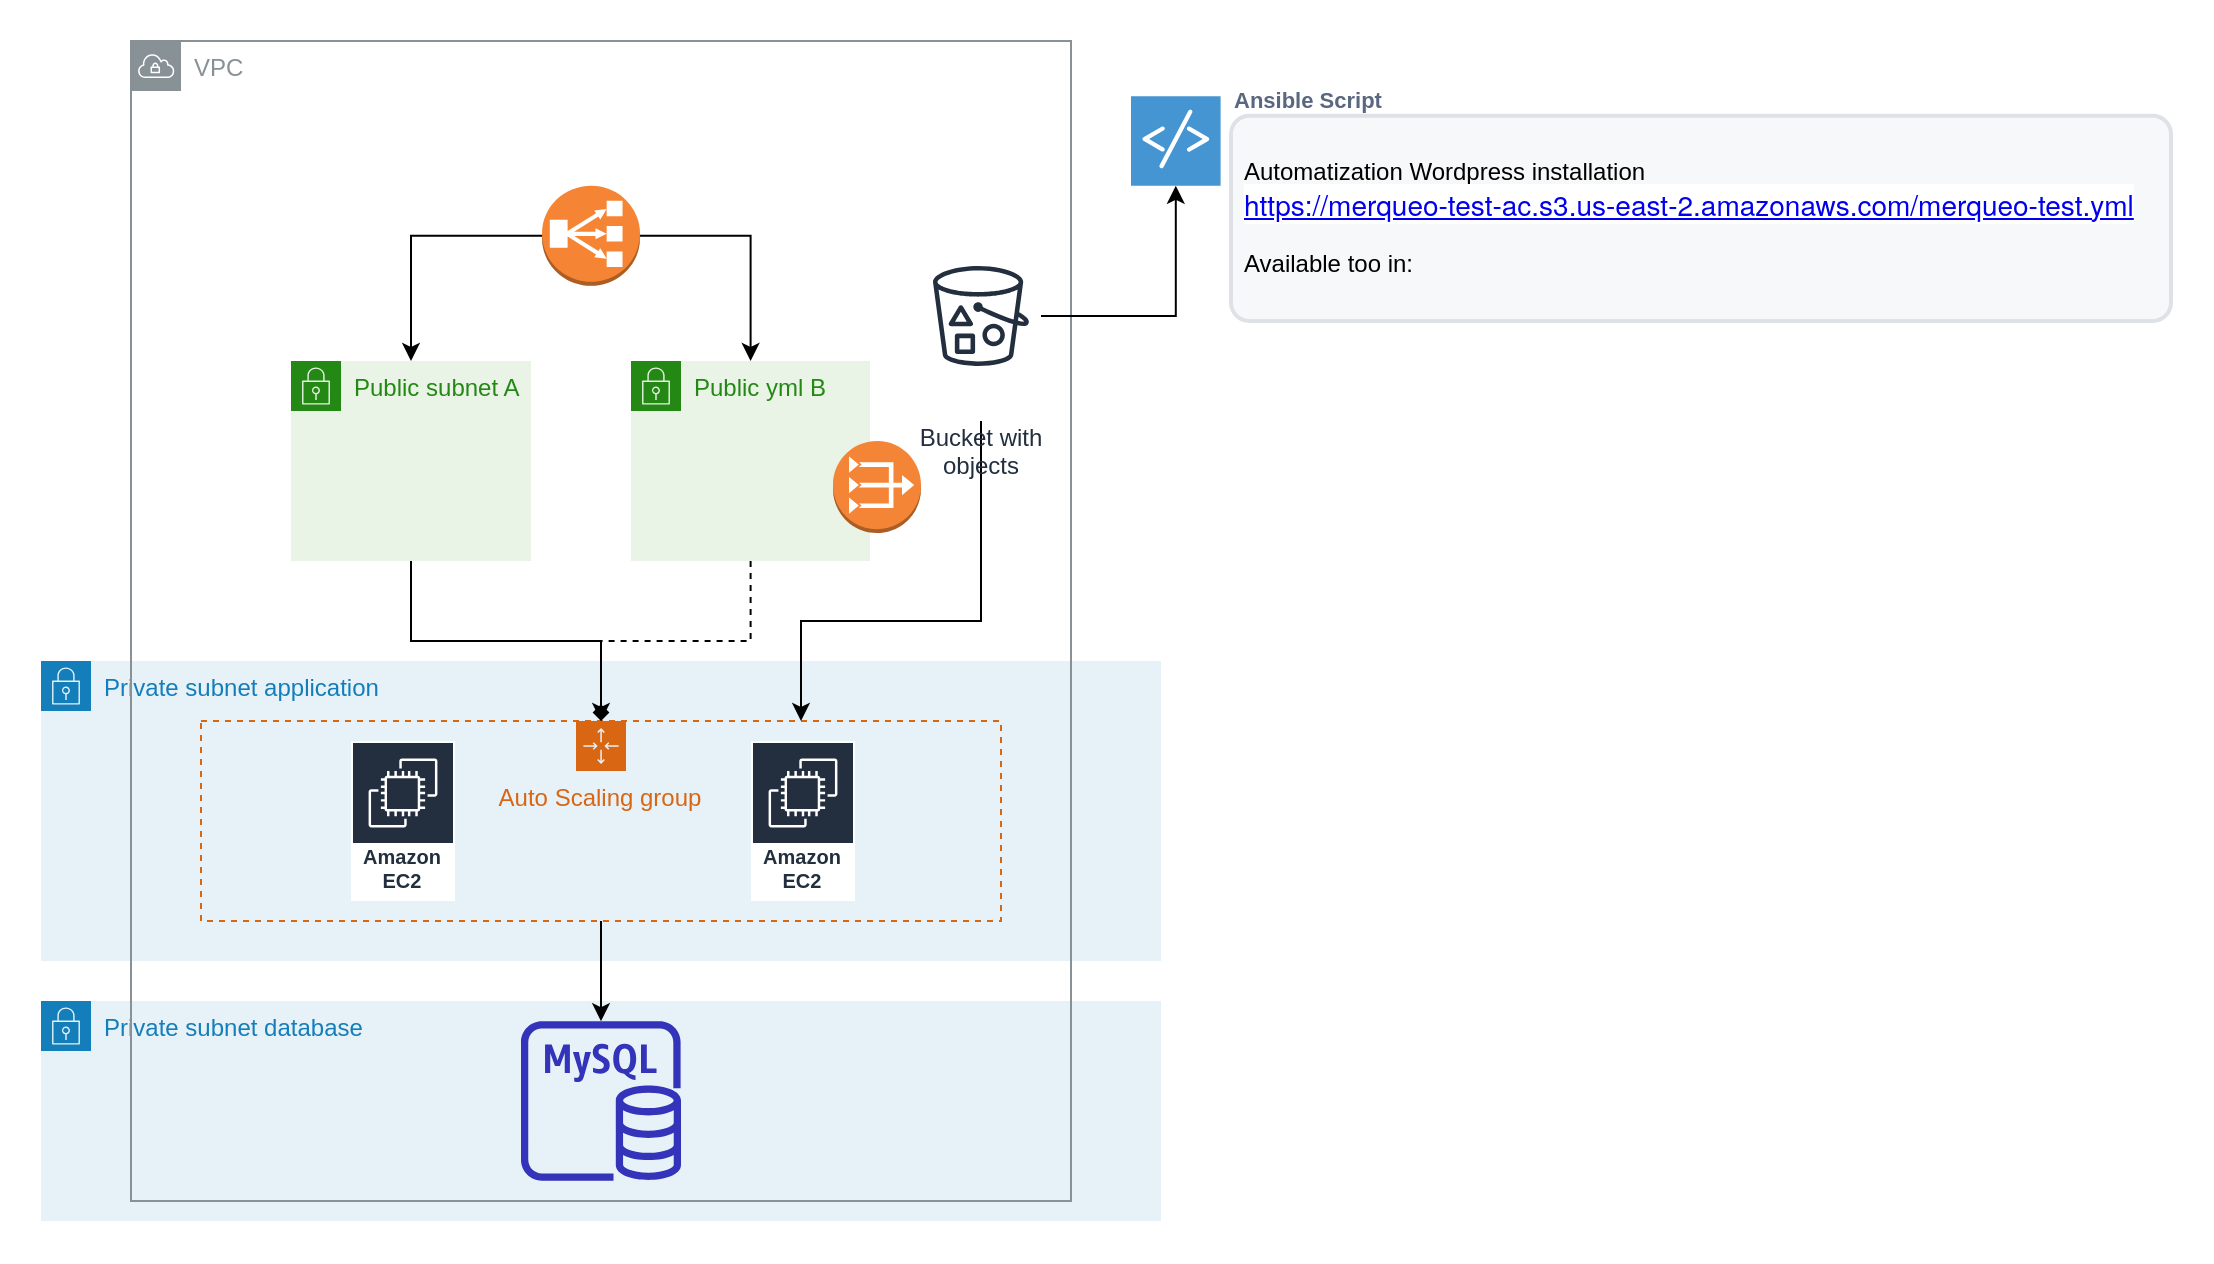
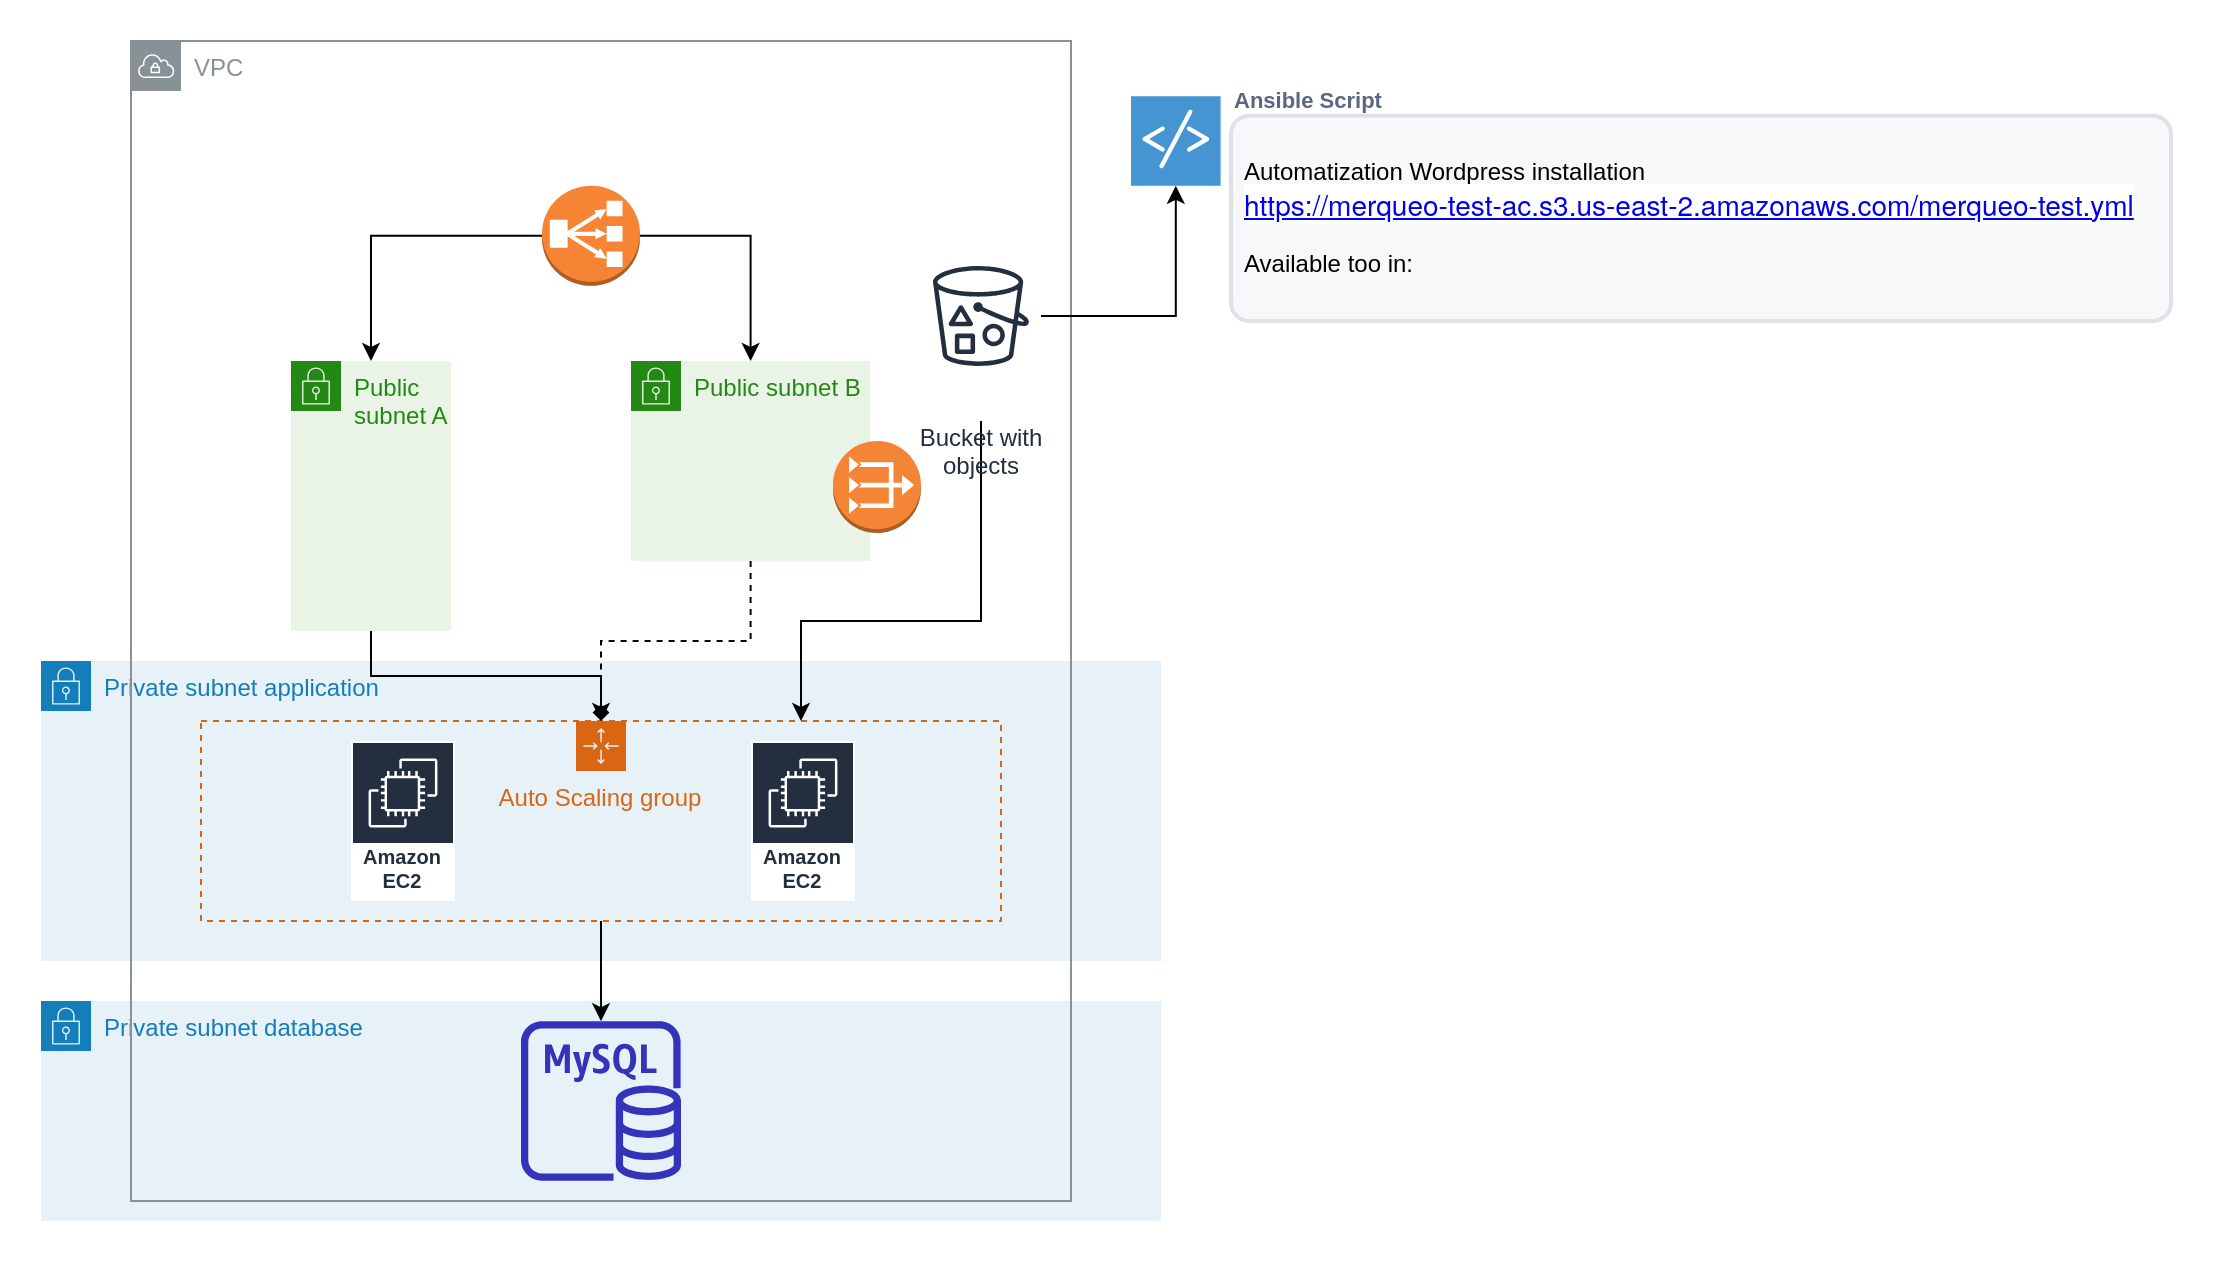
  <mxCell id="0" />
  <mxCell id="1" parent="0" />
  <mxCell id="2" value="Private subnet database" style="points=[[0,0],[0.25,0],[0.5,0],[0.75,0],[1,0],[1,0.25],[1,0.5],[1,0.75],[1,1],[0.75,1],[0.5,1],[0.25,1],[0,1],[0,0.75],[0,0.5],[0,0.25]];outlineConnect=0;gradientColor=none;html=1;whiteSpace=wrap;fontSize=12;fontStyle=0;shape=mxgraph.aws4.group;grIcon=mxgraph.aws4.group_security_group;grStroke=0;strokeColor=#147EBA;fillColor=#E6F2F8;verticalAlign=top;align=left;spacingLeft=30;fontColor=#147EBA;dashed=0;" vertex="1" parent="1"><mxGeometry x="20" y="500" width="560" height="110" as="geometry" /></mxCell>
  <mxCell id="3" value="Private subnet application" style="points=[[0,0],[0.25,0],[0.5,0],[0.75,0],[1,0],[1,0.25],[1,0.5],[1,0.75],[1,1],[0.75,1],[0.5,1],[0.25,1],[0,1],[0,0.75],[0,0.5],[0,0.25]];outlineConnect=0;gradientColor=none;html=1;whiteSpace=wrap;fontSize=12;fontStyle=0;shape=mxgraph.aws4.group;grIcon=mxgraph.aws4.group_security_group;grStroke=0;strokeColor=#147EBA;fillColor=#E6F2F8;verticalAlign=top;align=left;spacingLeft=30;fontColor=#147EBA;dashed=0;" vertex="1" parent="1"><mxGeometry x="20" y="330" width="560" height="150" as="geometry" /></mxCell>
  <mxCell id="4" value="VPC" style="outlineConnect=0;gradientColor=none;html=1;whiteSpace=wrap;fontSize=12;fontStyle=0;shape=mxgraph.aws4.group;grIcon=mxgraph.aws4.group_vpc;strokeColor=#879196;fillColor=none;verticalAlign=top;align=left;spacingLeft=30;fontColor=#879196;dashed=0;" vertex="1" parent="1"><mxGeometry x="65" y="20" width="470" height="580" as="geometry" /></mxCell>
  <mxCell id="5" value="" style="outlineConnect=0;fontColor=#232F3E;gradientColor=none;fillColor=#3334B9;strokeColor=none;dashed=0;verticalLabelPosition=bottom;verticalAlign=top;align=center;html=1;fontSize=12;fontStyle=0;aspect=fixed;pointerEvents=1;shape=mxgraph.aws4.rds_mysql_instance;" vertex="1" parent="1"><mxGeometry x="260" y="510" width="80" height="80" as="geometry" /></mxCell>
  <mxCell id="6" style="edgeStyle=orthogonalEdgeStyle;rounded=0;orthogonalLoop=1;jettySize=auto;html=1;exitX=0.5;exitY=1;exitDx=0;exitDy=0;" edge="1" parent="1" source="7" target="5"><mxGeometry relative="1" as="geometry" /></mxCell>
  <mxCell id="7" value="Auto Scaling group" style="points=[[0,0],[0.25,0],[0.5,0],[0.75,0],[1,0],[1,0.25],[1,0.5],[1,0.75],[1,1],[0.75,1],[0.5,1],[0.25,1],[0,1],[0,0.75],[0,0.5],[0,0.25]];outlineConnect=0;gradientColor=none;html=1;whiteSpace=wrap;fontSize=12;fontStyle=0;shape=mxgraph.aws4.groupCenter;grIcon=mxgraph.aws4.group_auto_scaling_group;grStroke=1;strokeColor=#D86613;fillColor=none;verticalAlign=top;align=center;fontColor=#D86613;dashed=1;spacingTop=25;" vertex="1" parent="1"><mxGeometry x="100" y="360" width="400" height="100" as="geometry" /></mxCell>
  <mxCell id="8" style="edgeStyle=orthogonalEdgeStyle;rounded=0;orthogonalLoop=1;jettySize=auto;html=1;" edge="1" parent="1" source="10" target="12"><mxGeometry relative="1" as="geometry" /></mxCell>
  <mxCell id="9" style="edgeStyle=orthogonalEdgeStyle;rounded=0;orthogonalLoop=1;jettySize=auto;html=1;entryX=0.75;entryY=0;entryDx=0;entryDy=0;" edge="1" parent="1" target="7"><mxGeometry relative="1" as="geometry"><mxPoint x="490" y="210" as="sourcePoint" /><mxPoint x="393" y="280" as="targetPoint" /><Array as="points"><mxPoint x="490" y="310" /><mxPoint x="400" y="310" /></Array></mxGeometry></mxCell>
  <mxCell id="10" value="Bucket with&#10;objects" style="outlineConnect=0;fontColor=#232F3E;gradientColor=none;strokeColor=#232F3E;fillColor=#ffffff;dashed=0;verticalLabelPosition=bottom;verticalAlign=top;align=center;html=1;fontSize=12;fontStyle=0;aspect=fixed;shape=mxgraph.aws4.resourceIcon;resIcon=mxgraph.aws4.bucket_with_objects;" vertex="1" parent="1"><mxGeometry x="460" y="110" width="60" height="95" as="geometry" /></mxCell>
  <mxCell id="11" value="Amazon EC2" style="outlineConnect=0;fontColor=#232F3E;gradientColor=none;strokeColor=#ffffff;fillColor=#232F3E;dashed=0;verticalLabelPosition=middle;verticalAlign=bottom;align=center;html=1;whiteSpace=wrap;fontSize=10;fontStyle=1;spacing=3;shape=mxgraph.aws4.productIcon;prIcon=mxgraph.aws4.ec2;" vertex="1" parent="1"><mxGeometry x="375" y="370" width="52" height="80" as="geometry" /></mxCell>
  <mxCell id="12" value="" style="shadow=0;dashed=0;html=1;strokeColor=none;fillColor=#4495D1;labelPosition=center;verticalLabelPosition=bottom;verticalAlign=top;align=center;outlineConnect=0;shape=mxgraph.veeam.script;" vertex="1" parent="1"><mxGeometry x="565" y="47.6" width="44.8" height="44.8" as="geometry" /></mxCell>
  <mxCell id="13" value="Ansible Script" style="fillColor=none;strokeColor=none;html=1;fontSize=11;fontStyle=0;align=left;fontColor=#596780;fontStyle=1;fontSize=11" vertex="1" parent="1"><mxGeometry x="615" y="40" width="240" height="20" as="geometry" /></mxCell>
  <mxCell id="14" value="Automatization Wordpress installation&lt;br&gt;&lt;a href=&quot;https://merqueo-test-ac.s3.us-east-2.amazonaws.com/merqueo-test.yml&quot; style=&quot;background-color: rgb(255 , 255 , 255) ; font-family: &amp;#34;amazon ember&amp;#34; , &amp;#34;helvetica neue&amp;#34; , &amp;#34;roboto&amp;#34; , &amp;#34;arial&amp;#34; , sans-serif ; font-size: 14px&quot;&gt;https://merqueo-test-ac.s3.us-east-2.amazonaws.com/merqueo-test.yml&lt;/a&gt;&lt;br&gt;&lt;br&gt;Available too in:&amp;nbsp;&lt;br&gt;" style="rounded=1;arcSize=9;fillColor=#F7F8F9;align=left;spacingLeft=5;strokeColor=#DEE1E6;html=1;strokeWidth=2;fontSize=12" vertex="1" parent="1"><mxGeometry x="615" y="57.4" width="470" height="102.6" as="geometry" /></mxCell>
  <mxCell id="15" style="edgeStyle=orthogonalEdgeStyle;rounded=0;orthogonalLoop=1;jettySize=auto;html=1;" edge="1" parent="1" source="17" target="20"><mxGeometry relative="1" as="geometry" /></mxCell>
  <mxCell id="16" style="edgeStyle=orthogonalEdgeStyle;rounded=0;orthogonalLoop=1;jettySize=auto;html=1;exitX=1;exitY=0.5;exitDx=0;exitDy=0;exitPerimeter=0;" edge="1" parent="1" source="17" target="22"><mxGeometry relative="1" as="geometry" /></mxCell>
  <mxCell id="17" value="" style="outlineConnect=0;dashed=0;verticalLabelPosition=bottom;verticalAlign=top;align=center;html=1;shape=mxgraph.aws3.classic_load_balancer;fillColor=#F58534;gradientColor=none;" vertex="1" parent="1"><mxGeometry x="270.5" y="92.4" width="49" height="50" as="geometry" /></mxCell>
  <mxCell id="18" value="Amazon EC2" style="outlineConnect=0;fontColor=#232F3E;gradientColor=none;strokeColor=#ffffff;fillColor=#232F3E;dashed=0;verticalLabelPosition=middle;verticalAlign=bottom;align=center;html=1;whiteSpace=wrap;fontSize=10;fontStyle=1;spacing=3;shape=mxgraph.aws4.productIcon;prIcon=mxgraph.aws4.ec2;" vertex="1" parent="1"><mxGeometry x="175" y="370" width="52" height="80" as="geometry" /></mxCell>
  <mxCell id="19" style="edgeStyle=orthogonalEdgeStyle;rounded=0;orthogonalLoop=1;jettySize=auto;html=1;exitX=0.5;exitY=1;exitDx=0;exitDy=0;entryX=0.5;entryY=0;entryDx=0;entryDy=0;endArrow=diamond;" edge="1" parent="1" source="20" target="7"><mxGeometry relative="1" as="geometry" /></mxCell>
- <mxCell id="20" value="Public subnet A" style="points=[[0,0],[0.25,0],[0.5,0],[0.75,0],[1,0],[1,0.25],[1,0.5],[1,0.75],[1,1],[0.75,1],[0.5,1],[0.25,1],[0,1],[0,0.75],[0,0.5],[0,0.25]];outlineConnect=0;gradientColor=none;html=1;whiteSpace=wrap;fontSize=12;fontStyle=0;shape=mxgraph.aws4.group;grIcon=mxgraph.aws4.group_security_group;grStroke=0;strokeColor=#248814;fillColor=#E9F3E6;verticalAlign=top;align=left;spacingLeft=30;fontColor=#248814;dashed=0;" vertex="1" parent="1"><mxGeometry x="145" y="180" width="120" height="100" as="geometry" /></mxCell>
+ <mxCell id="20" value="Public subnet A" style="points=[[0,0],[0.25,0],[0.5,0],[0.75,0],[1,0],[1,0.25],[1,0.5],[1,0.75],[1,1],[0.75,1],[0.5,1],[0.25,1],[0,1],[0,0.75],[0,0.5],[0,0.25]];outlineConnect=0;gradientColor=none;html=1;whiteSpace=wrap;fontSize=12;fontStyle=0;shape=mxgraph.aws4.group;grIcon=mxgraph.aws4.group_security_group;grStroke=0;strokeColor=#248814;fillColor=#E9F3E6;verticalAlign=top;align=left;spacingLeft=30;fontColor=#248814;dashed=0;" vertex="1" parent="1"><mxGeometry x="145" y="180" width="80" height="135" as="geometry" /></mxCell>
  <mxCell id="21" style="edgeStyle=orthogonalEdgeStyle;rounded=0;orthogonalLoop=1;jettySize=auto;html=1;entryX=0.5;entryY=0;entryDx=0;entryDy=0;dashed=1;" edge="1" parent="1" source="22" target="7"><mxGeometry relative="1" as="geometry" /></mxCell>
- <mxCell id="22" value="Public yml B" style="points=[[0,0],[0.25,0],[0.5,0],[0.75,0],[1,0],[1,0.25],[1,0.5],[1,0.75],[1,1],[0.75,1],[0.5,1],[0.25,1],[0,1],[0,0.75],[0,0.5],[0,0.25]];outlineConnect=0;gradientColor=none;html=1;whiteSpace=wrap;fontSize=12;fontStyle=0;shape=mxgraph.aws4.group;grIcon=mxgraph.aws4.group_security_group;grStroke=0;strokeColor=#248814;fillColor=#E9F3E6;verticalAlign=top;align=left;spacingLeft=30;fontColor=#248814;dashed=0;" vertex="1" parent="1"><mxGeometry x="315" y="180" width="119.5" height="100" as="geometry" /></mxCell>
+ <mxCell id="22" value="Public subnet B" style="points=[[0,0],[0.25,0],[0.5,0],[0.75,0],[1,0],[1,0.25],[1,0.5],[1,0.75],[1,1],[0.75,1],[0.5,1],[0.25,1],[0,1],[0,0.75],[0,0.5],[0,0.25]];outlineConnect=0;gradientColor=none;html=1;whiteSpace=wrap;fontSize=12;fontStyle=0;shape=mxgraph.aws4.group;grIcon=mxgraph.aws4.group_security_group;grStroke=0;strokeColor=#248814;fillColor=#E9F3E6;verticalAlign=top;align=left;spacingLeft=30;fontColor=#248814;dashed=0;" vertex="1" parent="1"><mxGeometry x="315" y="180" width="119.5" height="100" as="geometry" /></mxCell>
  <mxCell id="23" value="" style="outlineConnect=0;dashed=0;verticalLabelPosition=bottom;verticalAlign=top;align=center;html=1;shape=mxgraph.aws3.vpc_nat_gateway;fillColor=#F58536;gradientColor=none;" vertex="1" parent="1"><mxGeometry x="416" y="220" width="44" height="46" as="geometry" /></mxCell>
